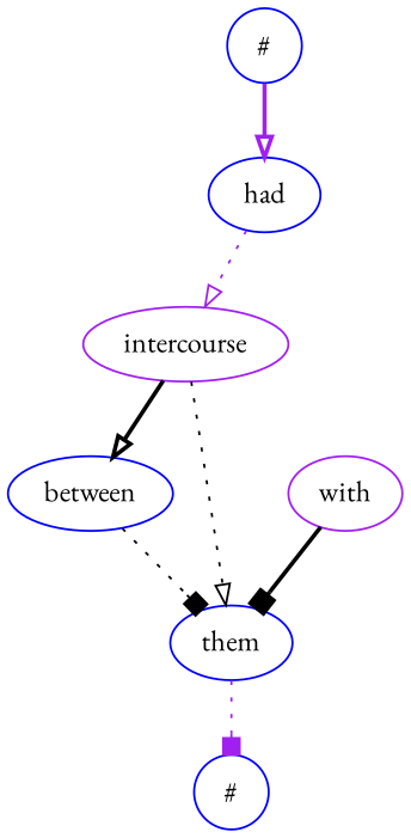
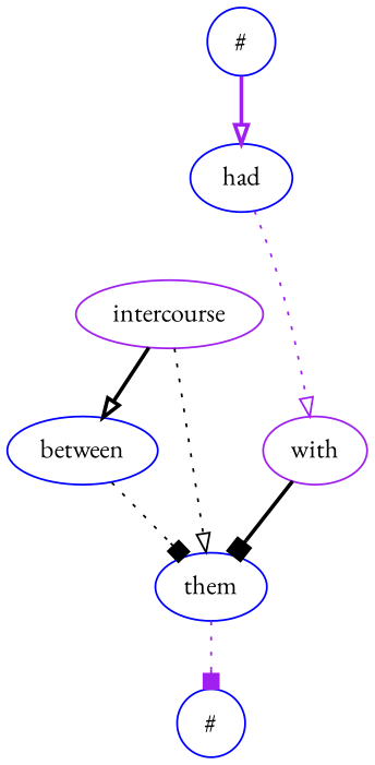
  digraph {
    fontname="EB Garamond"
    rankdir=TB
    node [color=blue fontname="EB Garamond"]
    edge [arrowhead=onormal color=black fontname="EB Garamond" style=dotted]
    n1 [label="#" shape=circle]
    had
    intercourse [color=purple]
    n4 [label="#" shape=circle]
    between
    them
    with [color=purple]
    n1 -> had [color=purple style=bold]
-   had -> intercourse [color=purple]
+   had -> with [color=purple]
    intercourse -> between [style=bold]
    intercourse -> them
    between -> them [arrowhead=box]
    them -> n4 [arrowhead=box color=purple]
    with -> them [arrowhead=box style=bold]
  }
